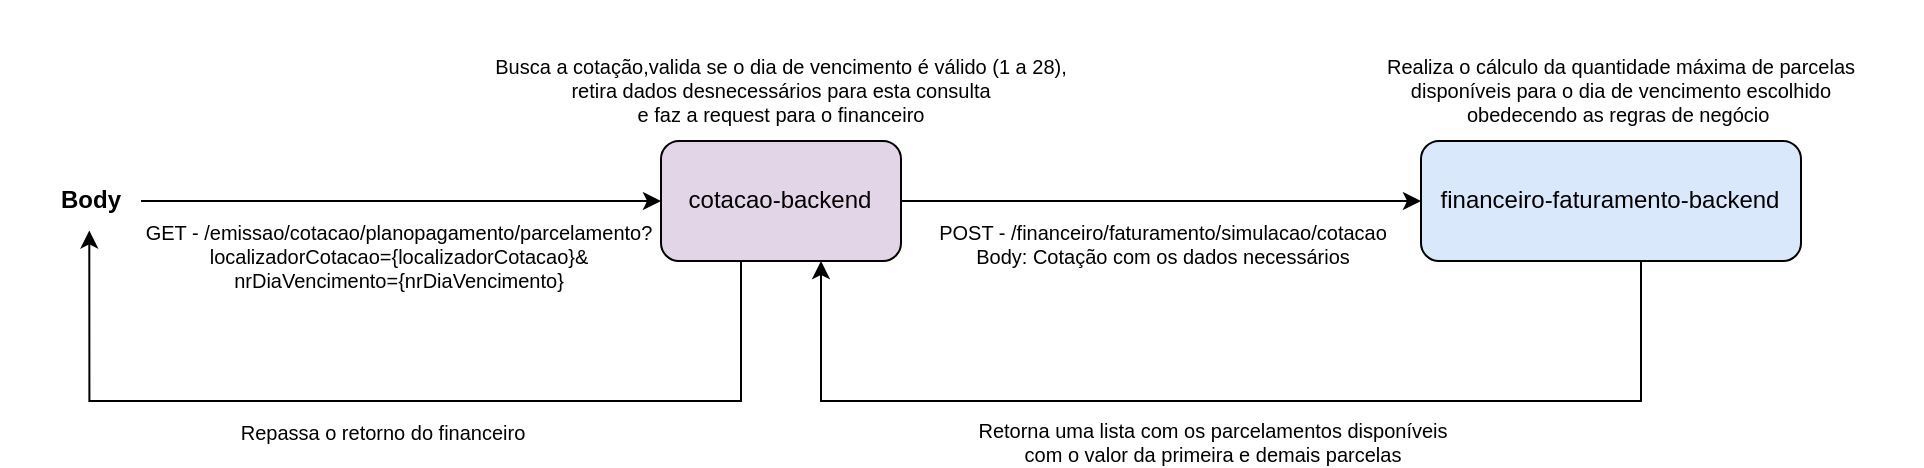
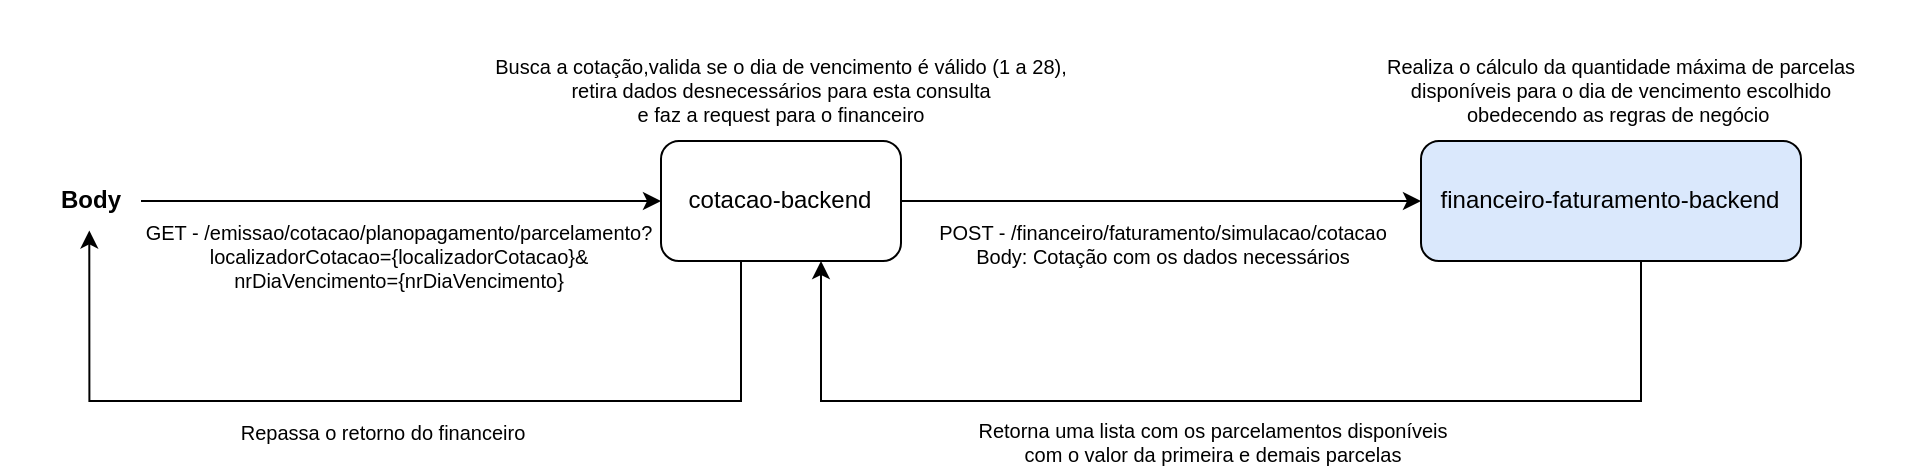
  <mxCell id="0" />
  <mxCell id="1" parent="0" />
  <mxCell id="2" style="edgeStyle=orthogonalEdgeStyle;rounded=0;orthogonalLoop=1;jettySize=auto;html=1;entryX=0;entryY=0.5;entryDx=0;entryDy=0;fontSize=10;" edge="1" parent="1" source="6" target="9"><mxGeometry relative="1" as="geometry" /></mxCell>
  <mxCell id="3" value="POST - /financeiro/faturamento/simulacao/cotacao&lt;br&gt;Body: Cotação com os dados necessários" style="edgeLabel;html=1;align=center;verticalAlign=middle;resizable=0;points=[];fontSize=10;labelBackgroundColor=none;" vertex="1" connectable="0" parent="2"><mxGeometry x="-0.307" y="-1" relative="1" as="geometry"><mxPoint x="40" y="20" as="offset" /></mxGeometry></mxCell>
  <mxCell id="4" style="edgeStyle=orthogonalEdgeStyle;rounded=0;orthogonalLoop=1;jettySize=auto;html=1;entryX=0.483;entryY=0.99;entryDx=0;entryDy=0;entryPerimeter=0;fontSize=10;" edge="1" parent="1" source="6" target="12"><mxGeometry relative="1" as="geometry"><Array as="points"><mxPoint x="370" y="200" /><mxPoint x="44" y="200" /></Array></mxGeometry></mxCell>
  <mxCell id="5" value="Repassa o retorno do financeiro" style="edgeLabel;html=1;align=center;verticalAlign=middle;resizable=0;points=[];fontSize=10;" vertex="1" connectable="0" parent="4"><mxGeometry x="0.178" relative="1" as="geometry"><mxPoint x="33" y="15" as="offset" /></mxGeometry></mxCell>
- <mxCell id="6" value="cotacao-backend" style="rounded=1;whiteSpace=wrap;html=1;fillColor=#e1d5e7;" vertex="1" parent="1"><mxGeometry x="330" y="70" width="120" height="60" as="geometry" /></mxCell>
+ <mxCell id="6" value="cotacao-backend" style="rounded=1;whiteSpace=wrap;html=1;" vertex="1" parent="1"><mxGeometry x="330" y="70" width="120" height="60" as="geometry" /></mxCell>
  <mxCell id="7" style="edgeStyle=orthogonalEdgeStyle;rounded=0;orthogonalLoop=1;jettySize=auto;html=1;fontSize=10;" edge="1" parent="1" source="9" target="6"><mxGeometry relative="1" as="geometry"><mxPoint x="420" y="130" as="targetPoint" /><Array as="points"><mxPoint x="820" y="200" /><mxPoint x="410" y="200" /></Array></mxGeometry></mxCell>
  <mxCell id="8" value="Retorna uma lista com os parcelamentos disponíveis&lt;br&gt;com o valor da primeira e demais parcelas" style="edgeLabel;html=1;align=center;verticalAlign=middle;resizable=0;points=[];fontSize=10;labelBackgroundColor=none;" vertex="1" connectable="0" parent="7"><mxGeometry x="0.087" y="2" relative="1" as="geometry"><mxPoint x="14" y="18" as="offset" /></mxGeometry></mxCell>
  <mxCell id="9" value="financeiro-faturamento-backend" style="rounded=1;whiteSpace=wrap;html=1;fillColor=#dae8fc;" vertex="1" parent="1"><mxGeometry x="710" y="70" width="190" height="60" as="geometry" /></mxCell>
  <mxCell id="10" value="" style="edgeStyle=orthogonalEdgeStyle;rounded=0;orthogonalLoop=1;jettySize=auto;html=1;" edge="1" parent="1" source="12" target="6"><mxGeometry relative="1" as="geometry" /></mxCell>
  <mxCell id="11" value="GET - /emissao/cotacao/planopagamento/parcelamento?&lt;br style=&quot;font-size: 10px;&quot;&gt;localizadorCotacao={localizadorCotacao}&amp;amp;&lt;br style=&quot;font-size: 10px;&quot;&gt;nrDiaVencimento={nrDiaVencimento}" style="edgeLabel;html=1;align=center;verticalAlign=middle;resizable=0;points=[];fontSize=10;labelBackgroundColor=none;" vertex="1" connectable="0" parent="10"><mxGeometry x="-0.235" y="-2" relative="1" as="geometry"><mxPoint x="29" y="25" as="offset" /></mxGeometry></mxCell>
  <mxCell id="12" value="&lt;b&gt;Body&lt;/b&gt;" style="text;html=1;align=center;verticalAlign=middle;resizable=0;points=[];autosize=1;strokeColor=none;fillColor=none;" vertex="1" parent="1"><mxGeometry x="20" y="85" width="50" height="30" as="geometry" /></mxCell>
  <mxCell id="13" value="Busca a cotação,valida se o dia de vencimento é válido (1 a 28),&lt;br&gt;retira dados desnecessários para esta consulta&lt;br&gt;e faz a request para o financeiro" style="text;html=1;align=center;verticalAlign=middle;resizable=0;points=[];autosize=1;strokeColor=none;fillColor=none;fontSize=10;" vertex="1" parent="1"><mxGeometry x="235" y="20" width="310" height="50" as="geometry" /></mxCell>
  <mxCell id="14" value="Realiza o cálculo da quantidade máxima de parcelas&lt;br&gt;disponíveis para o dia de vencimento escolhido&lt;br&gt;obedecendo as regras de negócio&amp;nbsp;" style="text;html=1;align=center;verticalAlign=middle;resizable=0;points=[];autosize=1;strokeColor=none;fillColor=none;fontSize=10;" vertex="1" parent="1"><mxGeometry x="680" y="20" width="260" height="50" as="geometry" /></mxCell>
